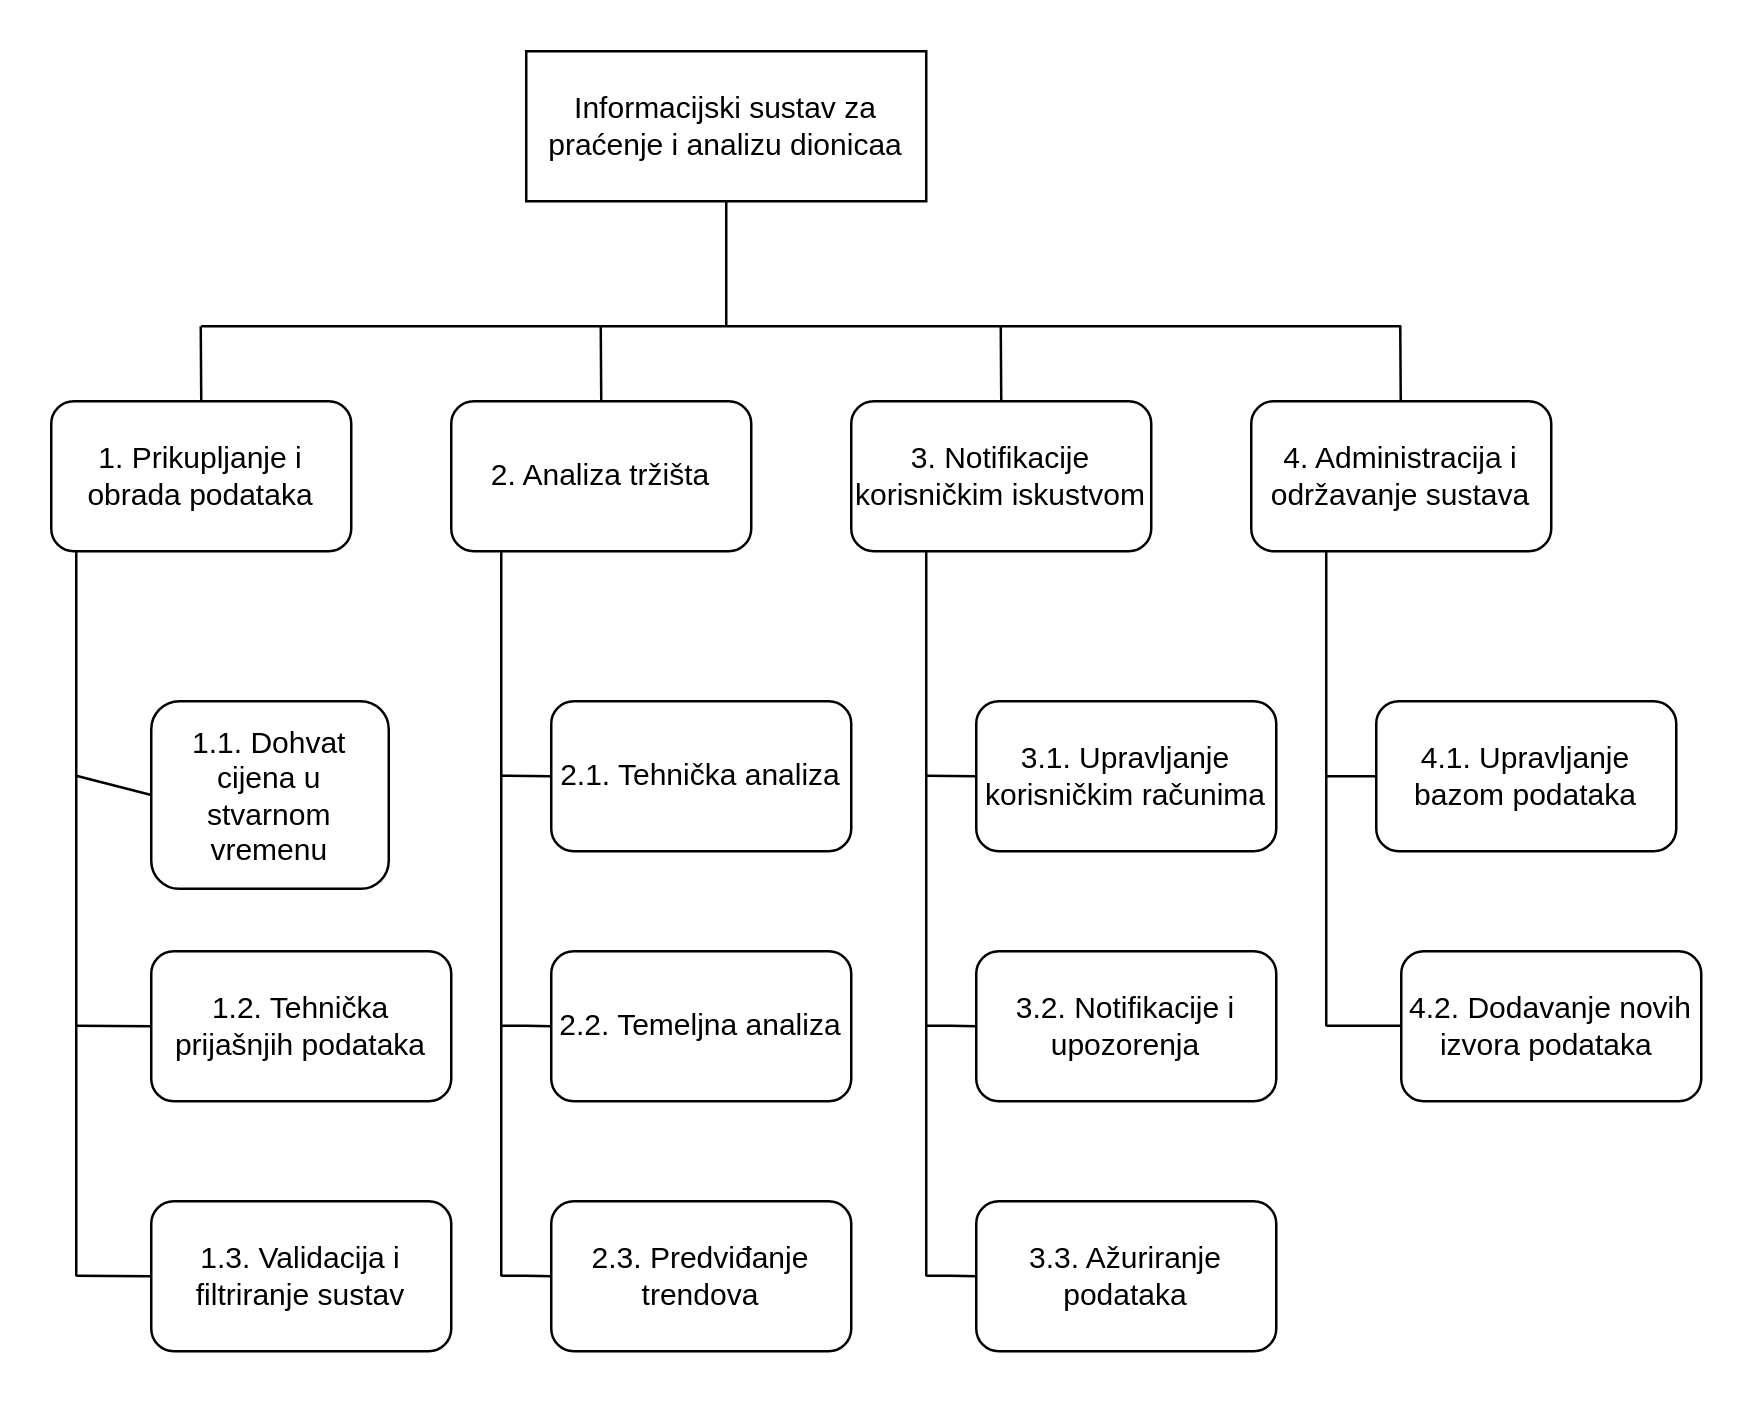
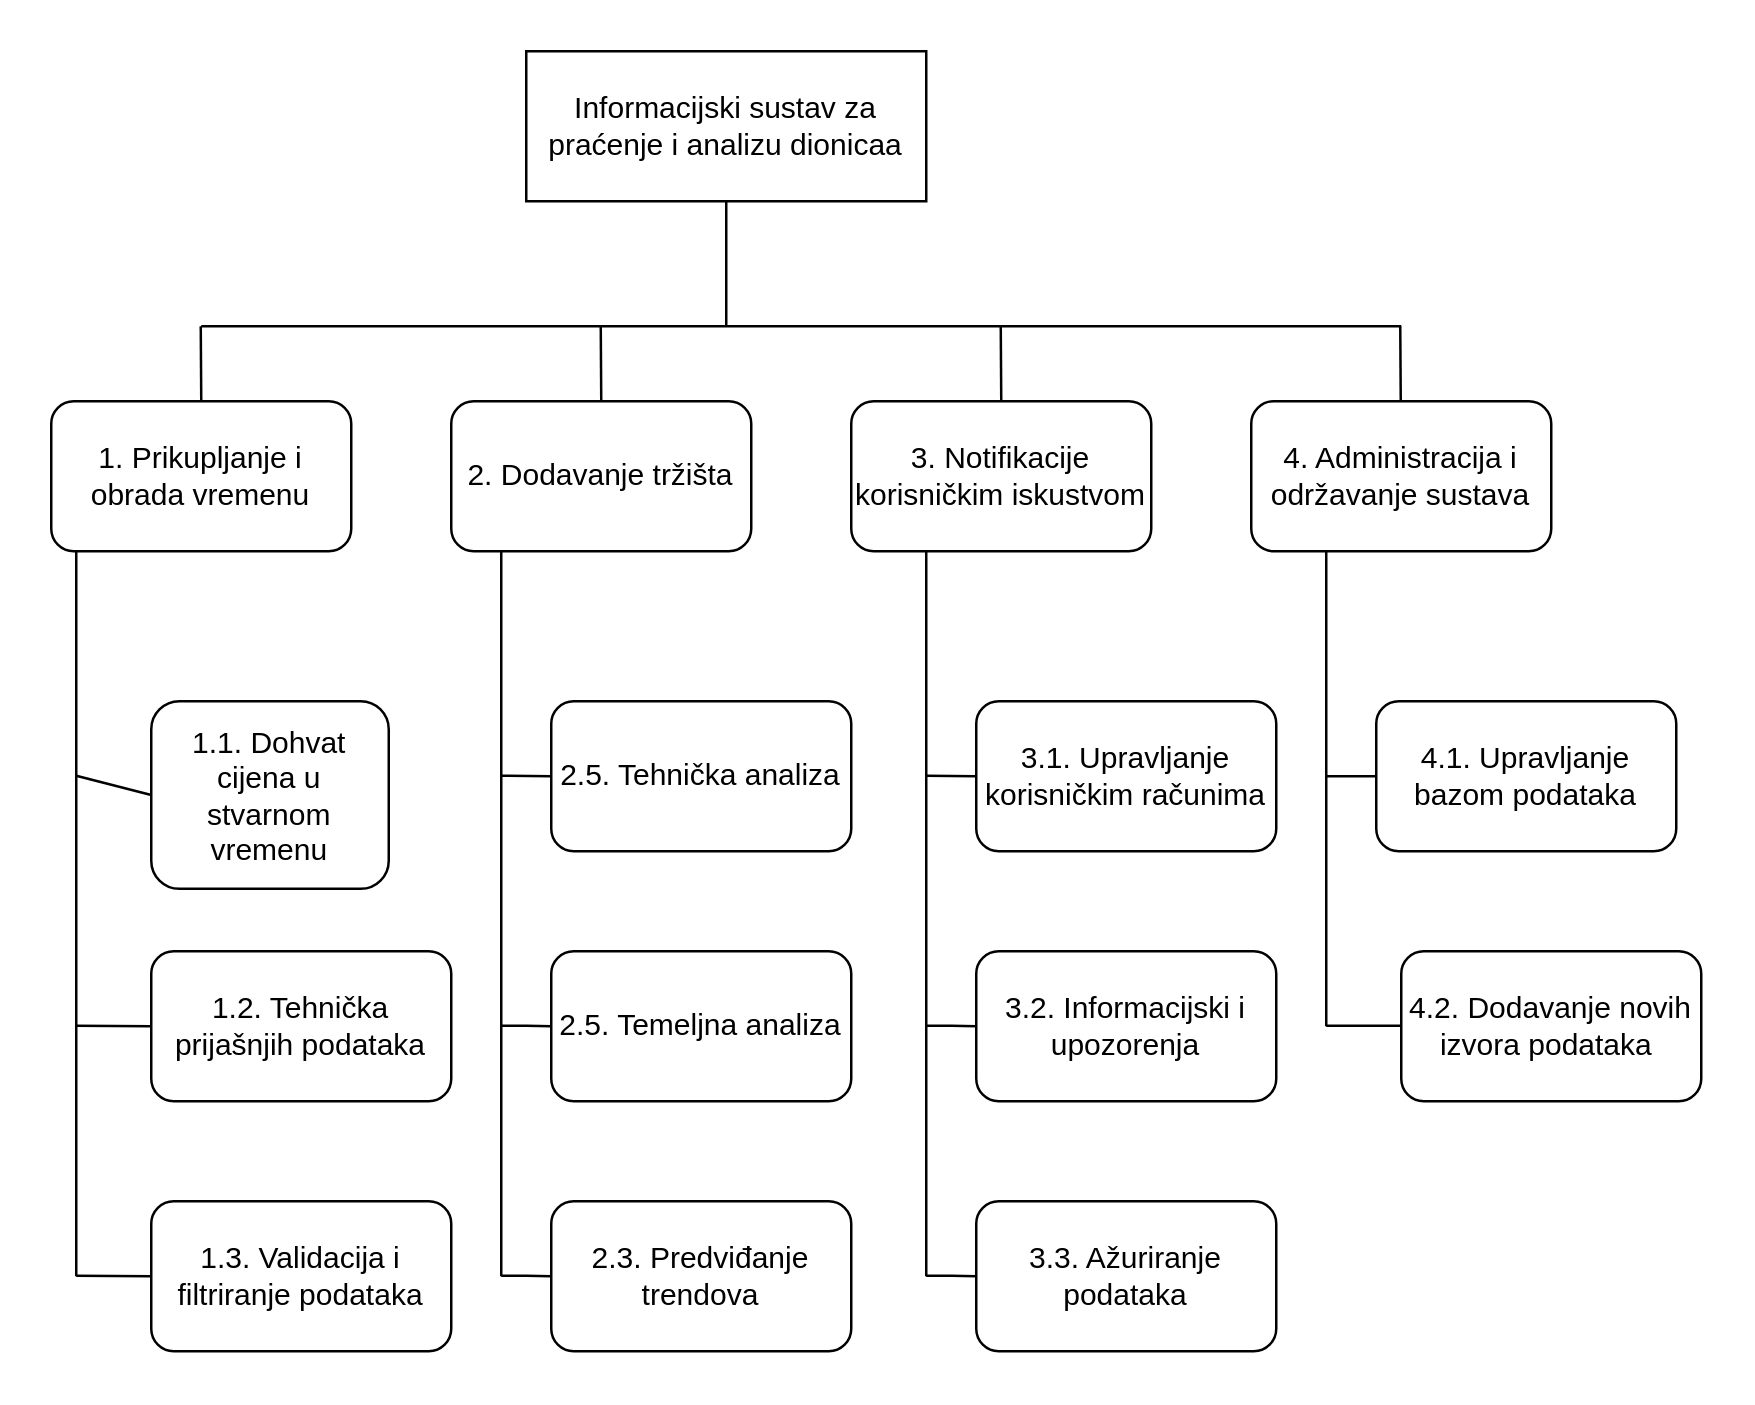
  <mxCell id="0" />
  <mxCell id="1" parent="0" />
  <mxCell id="2" value="&lt;font&gt;Informacijski sustav za praćenje i analizu dionicaa&lt;/font&gt;" style="rounded=0;whiteSpace=wrap;html=1;fontColor=light-dark(#000000,#000000);fillColor=light-dark(#FFFFFF,#E0E0E0);strokeColor=light-dark(#000000,#000000);" parent="1" vertex="1"><mxGeometry x="210" y="20" width="160" height="60" as="geometry" /></mxCell>
- <mxCell id="3" value="&lt;font style=&quot;color: light-dark(rgb(0, 0, 0), rgb(0, 0, 0));&quot;&gt;1. Prikupljanje i obrada podataka&lt;/font&gt;" style="rounded=1;whiteSpace=wrap;html=1;fillColor=light-dark(#FFFFFF,#FFFFFF);" parent="1" vertex="1"><mxGeometry x="20" y="160" width="120" height="60" as="geometry" /></mxCell>
- <mxCell id="4" value="&lt;font style=&quot;color: light-dark(rgb(0, 0, 0), rgb(0, 0, 0));&quot;&gt;2. Analiza tržišta&lt;/font&gt;" style="rounded=1;whiteSpace=wrap;html=1;fillColor=light-dark(#FFFFFF,#FFFFFF);" parent="1" vertex="1"><mxGeometry x="180" y="160" width="120" height="60" as="geometry" /></mxCell>
+ <mxCell id="3" value="&lt;font style=&quot;color: light-dark(rgb(0, 0, 0), rgb(0, 0, 0));&quot;&gt;1. Prikupljanje i obrada vremenu&lt;/font&gt;" style="rounded=1;whiteSpace=wrap;html=1;fillColor=light-dark(#FFFFFF,#FFFFFF);" parent="1" vertex="1"><mxGeometry x="20" y="160" width="120" height="60" as="geometry" /></mxCell>
+ <mxCell id="4" value="&lt;font style=&quot;color: light-dark(rgb(0, 0, 0), rgb(0, 0, 0));&quot;&gt;2. Dodavanje tržišta&lt;/font&gt;" style="rounded=1;whiteSpace=wrap;html=1;fillColor=light-dark(#FFFFFF,#FFFFFF);" parent="1" vertex="1"><mxGeometry x="180" y="160" width="120" height="60" as="geometry" /></mxCell>
  <mxCell id="5" value="&lt;font style=&quot;color: light-dark(rgb(0, 0, 0), rgb(0, 0, 0));&quot;&gt;3. Notifikacije korisničkim iskustvom&lt;/font&gt;" style="rounded=1;whiteSpace=wrap;html=1;fillColor=light-dark(#FFFFFF,#FFFFFF);" parent="1" vertex="1"><mxGeometry x="340" y="160" width="120" height="60" as="geometry" /></mxCell>
  <mxCell id="6" value="&lt;font style=&quot;color: light-dark(rgb(0, 0, 0), rgb(0, 0, 0));&quot;&gt;4. Administracija i održavanje sustava&lt;/font&gt;" style="rounded=1;whiteSpace=wrap;html=1;fillColor=light-dark(#FFFFFF,#FFFFFF);" parent="1" vertex="1"><mxGeometry x="500" y="160" width="120" height="60" as="geometry" /></mxCell>
  <mxCell id="7" value="&lt;font style=&quot;color: light-dark(rgb(0, 0, 0), rgb(0, 0, 0));&quot;&gt;1.1. Dohvat cijena u stvarnom vremenu&lt;/font&gt;" style="rounded=1;whiteSpace=wrap;html=1;fillColor=light-dark(#FFFFFF,#FFFFFF);" parent="1" vertex="1"><mxGeometry x="60" y="280" width="95" height="75" as="geometry" /></mxCell>
  <mxCell id="8" value="&lt;font style=&quot;color: light-dark(rgb(0, 0, 0), rgb(0, 0, 0));&quot;&gt;1.2. Tehnička prijašnjih podataka&lt;/font&gt;" style="rounded=1;whiteSpace=wrap;html=1;fillColor=light-dark(#FFFFFF,#FFFFFF);" parent="1" vertex="1"><mxGeometry x="60" y="380" width="120" height="60" as="geometry" /></mxCell>
- <mxCell id="9" value="&lt;font style=&quot;color: light-dark(rgb(0, 0, 0), rgb(0, 0, 0));&quot;&gt;1.3. Validacija i filtriranje sustav&lt;/font&gt;" style="rounded=1;whiteSpace=wrap;html=1;fillColor=light-dark(#FFFFFF,#FFFFFF);" parent="1" vertex="1"><mxGeometry x="60" y="480" width="120" height="60" as="geometry" /></mxCell>
- <mxCell id="10" value="&lt;font style=&quot;color: light-dark(rgb(0, 0, 0), rgb(0, 0, 0));&quot;&gt;2.1. Tehnička analiza&lt;/font&gt;" style="rounded=1;whiteSpace=wrap;html=1;fillColor=light-dark(#FFFFFF,#FFFFFF);" parent="1" vertex="1"><mxGeometry x="220" y="280" width="120" height="60" as="geometry" /></mxCell>
- <mxCell id="11" value="&lt;font style=&quot;color: light-dark(rgb(0, 0, 0), rgb(0, 0, 0));&quot;&gt;2.2. Temeljna analiza&lt;/font&gt;" style="rounded=1;whiteSpace=wrap;html=1;fillColor=light-dark(#FFFFFF,#FFFFFF);" parent="1" vertex="1"><mxGeometry x="220" y="380" width="120" height="60" as="geometry" /></mxCell>
+ <mxCell id="9" value="&lt;font style=&quot;color: light-dark(rgb(0, 0, 0), rgb(0, 0, 0));&quot;&gt;1.3. Validacija i filtriranje podataka&lt;/font&gt;" style="rounded=1;whiteSpace=wrap;html=1;fillColor=light-dark(#FFFFFF,#FFFFFF);" parent="1" vertex="1"><mxGeometry x="60" y="480" width="120" height="60" as="geometry" /></mxCell>
+ <mxCell id="10" value="&lt;font style=&quot;color: light-dark(rgb(0, 0, 0), rgb(0, 0, 0));&quot;&gt;2.5. Tehnička analiza&lt;/font&gt;" style="rounded=1;whiteSpace=wrap;html=1;fillColor=light-dark(#FFFFFF,#FFFFFF);" parent="1" vertex="1"><mxGeometry x="220" y="280" width="120" height="60" as="geometry" /></mxCell>
+ <mxCell id="11" value="&lt;font style=&quot;color: light-dark(rgb(0, 0, 0), rgb(0, 0, 0));&quot;&gt;2.5. Temeljna analiza&lt;/font&gt;" style="rounded=1;whiteSpace=wrap;html=1;fillColor=light-dark(#FFFFFF,#FFFFFF);" parent="1" vertex="1"><mxGeometry x="220" y="380" width="120" height="60" as="geometry" /></mxCell>
  <mxCell id="12" value="&lt;font style=&quot;color: light-dark(rgb(0, 0, 0), rgb(0, 0, 0));&quot;&gt;2.3. Predviđanje trendova&lt;/font&gt;" style="rounded=1;whiteSpace=wrap;html=1;fillColor=light-dark(#FFFFFF,#FFFFFF);" parent="1" vertex="1"><mxGeometry x="220" y="480" width="120" height="60" as="geometry" /></mxCell>
  <mxCell id="13" value="&lt;font style=&quot;color: light-dark(rgb(0, 0, 0), rgb(0, 0, 0));&quot;&gt;3.1. Upravljanje korisničkim računima&lt;/font&gt;" style="rounded=1;whiteSpace=wrap;html=1;fillColor=light-dark(#FFFFFF,#FFFFFF);" parent="1" vertex="1"><mxGeometry x="390" y="280" width="120" height="60" as="geometry" /></mxCell>
- <mxCell id="14" value="&lt;font style=&quot;color: light-dark(rgb(0, 0, 0), rgb(0, 0, 0));&quot;&gt;3.2. Notifikacije i upozorenja&lt;/font&gt;" style="rounded=1;whiteSpace=wrap;html=1;fillColor=light-dark(#FFFFFF,#FFFFFF);" parent="1" vertex="1"><mxGeometry x="390" y="380" width="120" height="60" as="geometry" /></mxCell>
+ <mxCell id="14" value="&lt;font style=&quot;color: light-dark(rgb(0, 0, 0), rgb(0, 0, 0));&quot;&gt;3.2. Informacijski i upozorenja&lt;/font&gt;" style="rounded=1;whiteSpace=wrap;html=1;fillColor=light-dark(#FFFFFF,#FFFFFF);" parent="1" vertex="1"><mxGeometry x="390" y="380" width="120" height="60" as="geometry" /></mxCell>
  <mxCell id="15" value="&lt;font style=&quot;color: light-dark(rgb(0, 0, 0), rgb(0, 0, 0));&quot;&gt;4.1. Upravljanje bazom podataka&lt;/font&gt;" style="rounded=1;whiteSpace=wrap;html=1;fillColor=light-dark(#FFFFFF,#FFFFFF);" parent="1" vertex="1"><mxGeometry x="550" y="280" width="120" height="60" as="geometry" /></mxCell>
  <mxCell id="16" value="&lt;font style=&quot;color: light-dark(rgb(0, 0, 0), rgb(0, 0, 0));&quot;&gt;3.3. Ažuriranje podataka&lt;/font&gt;" style="rounded=1;whiteSpace=wrap;html=1;fillColor=light-dark(#FFFFFF,#FFFFFF);" parent="1" vertex="1"><mxGeometry x="390" y="480" width="120" height="60" as="geometry" /></mxCell>
  <mxCell id="17" value="&lt;font style=&quot;color: light-dark(rgb(0, 0, 0), rgb(0, 0, 0));&quot;&gt;4.2. Dodavanje novih izvora podataka&amp;nbsp;&lt;/font&gt;" style="rounded=1;whiteSpace=wrap;html=1;fillColor=light-dark(#FFFFFF,#FFFFFF);" parent="1" vertex="1"><mxGeometry x="560" y="380" width="120" height="60" as="geometry" /></mxCell>
  <mxCell id="18" value="" style="endArrow=none;html=1;rounded=0;" edge="1" parent="1"><mxGeometry width="50" height="50" relative="1" as="geometry"><mxPoint x="80" y="130" as="sourcePoint" /><mxPoint x="560" y="130" as="targetPoint" /></mxGeometry></mxCell>
  <mxCell id="19" value="" style="endArrow=none;html=1;rounded=0;entryX=0.5;entryY=1;entryDx=0;entryDy=0;" edge="1" parent="1" target="2"><mxGeometry width="50" height="50" relative="1" as="geometry"><mxPoint x="290" y="130" as="sourcePoint" /><mxPoint x="320" y="200" as="targetPoint" /></mxGeometry></mxCell>
  <mxCell id="20" value="" style="endArrow=none;html=1;rounded=0;entryX=0.5;entryY=1;entryDx=0;entryDy=0;" edge="1" parent="1"><mxGeometry width="50" height="50" relative="1" as="geometry"><mxPoint x="80" y="160" as="sourcePoint" /><mxPoint x="79.8" y="130" as="targetPoint" /></mxGeometry></mxCell>
  <mxCell id="21" value="" style="endArrow=none;html=1;rounded=0;entryX=0.5;entryY=1;entryDx=0;entryDy=0;" edge="1" parent="1"><mxGeometry width="50" height="50" relative="1" as="geometry"><mxPoint x="240" y="160" as="sourcePoint" /><mxPoint x="239.8" y="130" as="targetPoint" /></mxGeometry></mxCell>
  <mxCell id="22" value="" style="endArrow=none;html=1;rounded=0;entryX=0.5;entryY=1;entryDx=0;entryDy=0;" edge="1" parent="1"><mxGeometry width="50" height="50" relative="1" as="geometry"><mxPoint x="400" y="160" as="sourcePoint" /><mxPoint x="399.8" y="130" as="targetPoint" /></mxGeometry></mxCell>
  <mxCell id="23" value="" style="endArrow=none;html=1;rounded=0;entryX=0.5;entryY=1;entryDx=0;entryDy=0;" edge="1" parent="1"><mxGeometry width="50" height="50" relative="1" as="geometry"><mxPoint x="559.8" y="160" as="sourcePoint" /><mxPoint x="559.6" y="130" as="targetPoint" /></mxGeometry></mxCell>
  <mxCell id="24" value="" style="endArrow=none;html=1;rounded=0;entryX=0.25;entryY=1;entryDx=0;entryDy=0;" edge="1" parent="1" target="6"><mxGeometry width="50" height="50" relative="1" as="geometry"><mxPoint x="530" y="410" as="sourcePoint" /><mxPoint x="520" y="260" as="targetPoint" /></mxGeometry></mxCell>
  <mxCell id="25" value="" style="endArrow=none;html=1;rounded=0;entryX=0;entryY=0.5;entryDx=0;entryDy=0;" edge="1" parent="1" target="15"><mxGeometry width="50" height="50" relative="1" as="geometry"><mxPoint x="530" y="310" as="sourcePoint" /><mxPoint x="1110" y="240" as="targetPoint" /></mxGeometry></mxCell>
  <mxCell id="26" value="" style="endArrow=none;html=1;rounded=0;entryX=0;entryY=0.5;entryDx=0;entryDy=0;" edge="1" parent="1"><mxGeometry width="50" height="50" relative="1" as="geometry"><mxPoint x="530" y="409.8" as="sourcePoint" /><mxPoint x="560" y="409.8" as="targetPoint" /></mxGeometry></mxCell>
  <mxCell id="27" value="" style="endArrow=none;html=1;rounded=0;entryX=0.25;entryY=1;entryDx=0;entryDy=0;" edge="1" parent="1" target="5"><mxGeometry width="50" height="50" relative="1" as="geometry"><mxPoint x="370" y="510" as="sourcePoint" /><mxPoint x="360" y="240" as="targetPoint" /></mxGeometry></mxCell>
  <mxCell id="28" value="" style="endArrow=none;html=1;rounded=0;" edge="1" parent="1"><mxGeometry width="50" height="50" relative="1" as="geometry"><mxPoint x="370" y="309.8" as="sourcePoint" /><mxPoint x="390" y="310" as="targetPoint" /></mxGeometry></mxCell>
  <mxCell id="29" value="" style="endArrow=none;html=1;rounded=0;" edge="1" parent="1"><mxGeometry width="50" height="50" relative="1" as="geometry"><mxPoint x="370" y="409.8" as="sourcePoint" /><mxPoint x="390" y="410" as="targetPoint" /><Array as="points"><mxPoint x="380" y="409.8" /></Array></mxGeometry></mxCell>
  <mxCell id="30" value="" style="endArrow=none;html=1;rounded=0;" edge="1" parent="1"><mxGeometry width="50" height="50" relative="1" as="geometry"><mxPoint x="370" y="509.8" as="sourcePoint" /><mxPoint x="390" y="510" as="targetPoint" /><Array as="points"><mxPoint x="380" y="509.8" /></Array></mxGeometry></mxCell>
  <mxCell id="31" value="" style="endArrow=none;html=1;rounded=0;entryX=0.25;entryY=1;entryDx=0;entryDy=0;" edge="1" parent="1"><mxGeometry width="50" height="50" relative="1" as="geometry"><mxPoint x="30" y="510" as="sourcePoint" /><mxPoint x="30" y="220" as="targetPoint" /></mxGeometry></mxCell>
  <mxCell id="32" value="" style="endArrow=none;html=1;rounded=0;" edge="1" parent="1"><mxGeometry width="50" height="50" relative="1" as="geometry"><mxPoint x="200" y="309.8" as="sourcePoint" /><mxPoint x="220" y="310" as="targetPoint" /></mxGeometry></mxCell>
  <mxCell id="33" value="" style="endArrow=none;html=1;rounded=0;" edge="1" parent="1"><mxGeometry width="50" height="50" relative="1" as="geometry"><mxPoint x="200" y="409.8" as="sourcePoint" /><mxPoint x="220" y="410" as="targetPoint" /><Array as="points"><mxPoint x="210" y="409.8" /></Array></mxGeometry></mxCell>
  <mxCell id="34" value="" style="endArrow=none;html=1;rounded=0;" edge="1" parent="1"><mxGeometry width="50" height="50" relative="1" as="geometry"><mxPoint x="200" y="509.8" as="sourcePoint" /><mxPoint x="220" y="510" as="targetPoint" /><Array as="points"><mxPoint x="210" y="509.8" /></Array></mxGeometry></mxCell>
  <mxCell id="35" value="" style="endArrow=none;html=1;rounded=0;entryX=0.25;entryY=1;entryDx=0;entryDy=0;" edge="1" parent="1"><mxGeometry width="50" height="50" relative="1" as="geometry"><mxPoint x="200" y="510" as="sourcePoint" /><mxPoint x="200" y="220" as="targetPoint" /></mxGeometry></mxCell>
  <mxCell id="36" value="" style="endArrow=none;html=1;rounded=0;entryX=0;entryY=0.5;entryDx=0;entryDy=0;" edge="1" parent="1" target="7"><mxGeometry width="50" height="50" relative="1" as="geometry"><mxPoint x="30" y="309.8" as="sourcePoint" /><mxPoint x="50" y="310" as="targetPoint" /></mxGeometry></mxCell>
  <mxCell id="37" value="" style="endArrow=none;html=1;rounded=0;entryX=0;entryY=0.5;entryDx=0;entryDy=0;" edge="1" parent="1"><mxGeometry width="50" height="50" relative="1" as="geometry"><mxPoint x="30" y="409.8" as="sourcePoint" /><mxPoint x="60" y="410" as="targetPoint" /></mxGeometry></mxCell>
  <mxCell id="38" value="" style="endArrow=none;html=1;rounded=0;entryX=0;entryY=0.5;entryDx=0;entryDy=0;" edge="1" parent="1"><mxGeometry width="50" height="50" relative="1" as="geometry"><mxPoint x="30" y="509.8" as="sourcePoint" /><mxPoint x="60" y="510" as="targetPoint" /></mxGeometry></mxCell>
